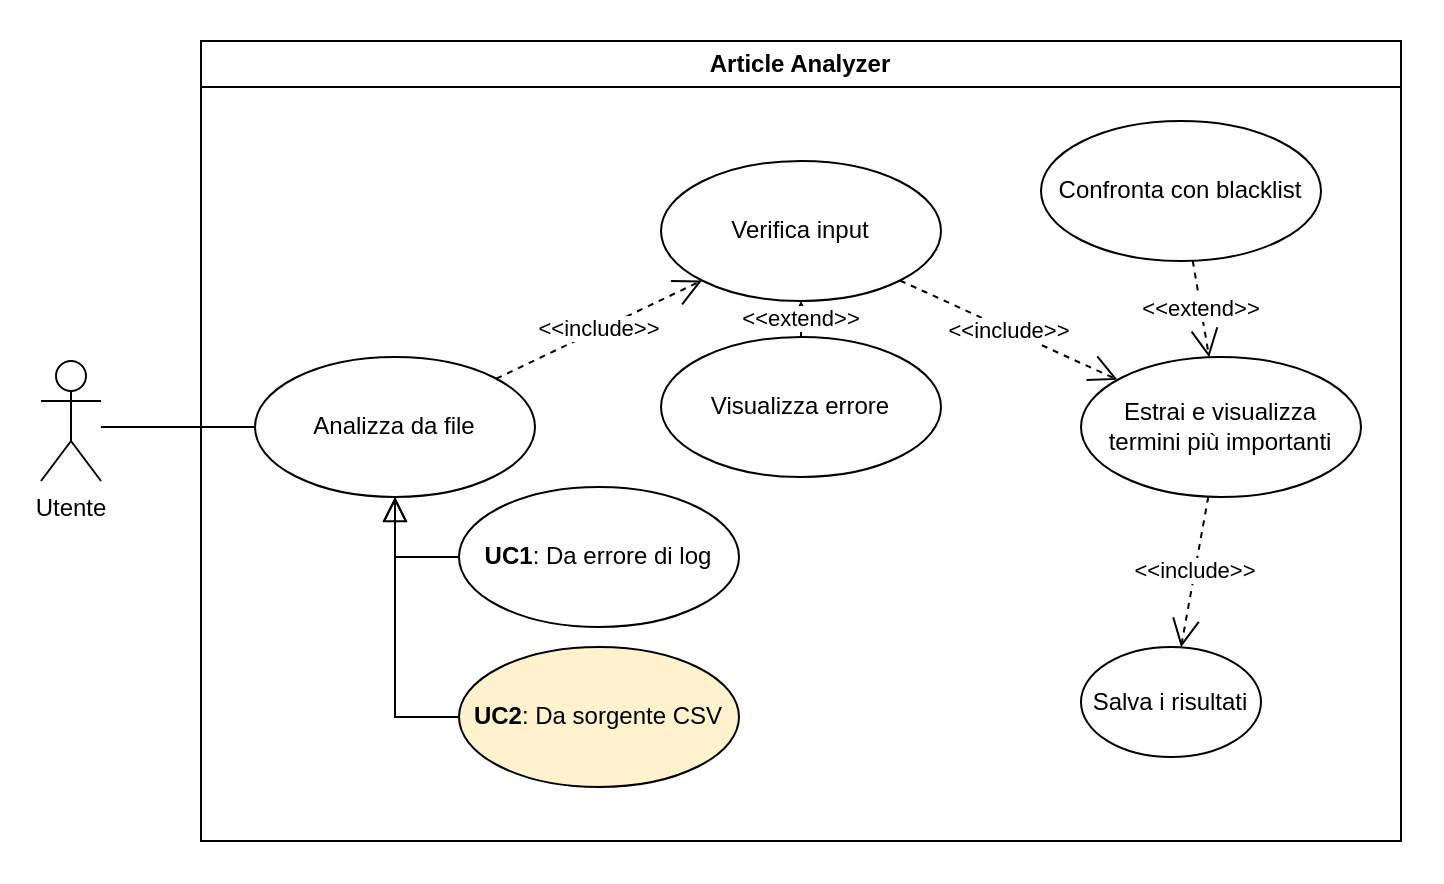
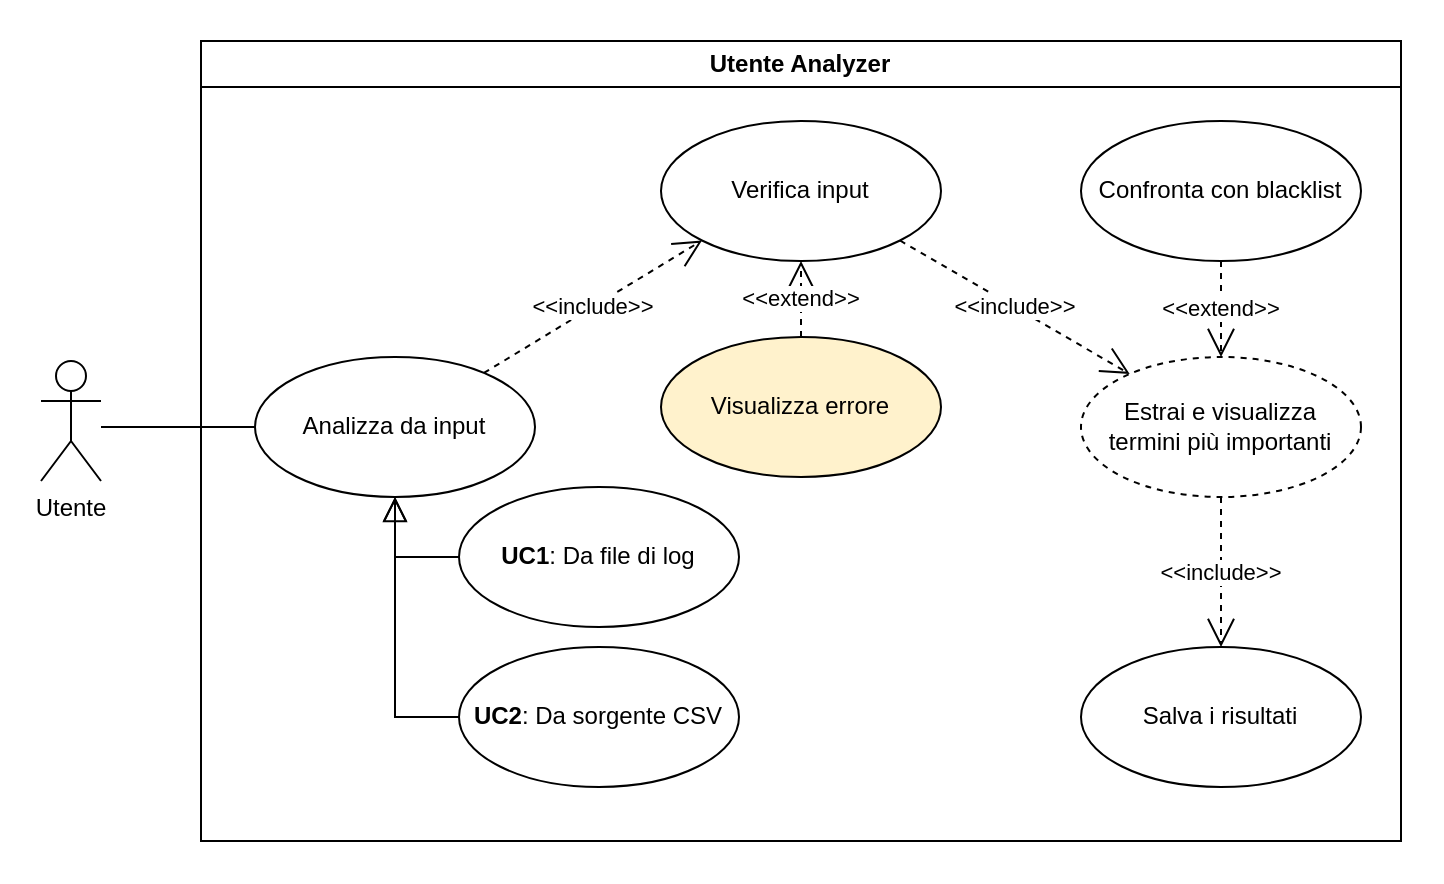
  <mxCell id="0" />
  <mxCell id="1" parent="0" />
- <mxCell id="2" value="Article Analyzer" style="swimlane;whiteSpace=wrap;html=1;" parent="1" vertex="1"><mxGeometry x="100" y="20" width="600" height="400" as="geometry"><mxRectangle x="170" y="40" width="130" height="30" as="alternateBounds" /></mxGeometry></mxCell>
- <mxCell id="3" value="Analizza da file" style="ellipse;whiteSpace=wrap;html=1;" parent="2" vertex="1"><mxGeometry x="27" y="158" width="140" height="70" as="geometry" /></mxCell>
- <mxCell id="4" value="Verifica input" style="ellipse;whiteSpace=wrap;html=1;" parent="2" vertex="1"><mxGeometry x="230" y="60" width="140" height="70" as="geometry" /></mxCell>
+ <mxCell id="2" value="Utente Analyzer" style="swimlane;whiteSpace=wrap;html=1;" parent="1" vertex="1"><mxGeometry x="100" y="20" width="600" height="400" as="geometry"><mxRectangle x="170" y="40" width="130" height="30" as="alternateBounds" /></mxGeometry></mxCell>
+ <mxCell id="3" value="Analizza da input" style="ellipse;whiteSpace=wrap;html=1;" parent="2" vertex="1"><mxGeometry x="27" y="158" width="140" height="70" as="geometry" /></mxCell>
+ <mxCell id="4" value="Verifica input" style="ellipse;whiteSpace=wrap;html=1;" parent="2" vertex="1"><mxGeometry x="230" y="40" width="140" height="70" as="geometry" /></mxCell>
  <mxCell id="5" value="&amp;lt;&amp;lt;include&amp;gt;&amp;gt;" style="endArrow=open;endSize=12;dashed=1;html=1;rounded=0;entryX=0;entryY=1;entryDx=0;entryDy=0;" parent="2" source="3" target="4" edge="1"><mxGeometry width="160" relative="1" as="geometry"><mxPoint x="117" y="143" as="sourcePoint" /><mxPoint x="187" y="163" as="targetPoint" /></mxGeometry></mxCell>
- <mxCell id="6" value="Estrai e visualizza&lt;br&gt;termini più importanti" style="ellipse;whiteSpace=wrap;html=1;" parent="2" vertex="1"><mxGeometry x="440" y="158" width="140" height="70" as="geometry" /></mxCell>
- <mxCell id="7" value="Confronta con blacklist" style="ellipse;whiteSpace=wrap;html=1;" parent="2" vertex="1"><mxGeometry x="420" y="40" width="140" height="70" as="geometry" /></mxCell>
+ <mxCell id="6" value="Estrai e visualizza&lt;br&gt;termini più importanti" style="ellipse;whiteSpace=wrap;html=1;dashed=1;" parent="2" vertex="1"><mxGeometry x="440" y="158" width="140" height="70" as="geometry" /></mxCell>
+ <mxCell id="7" value="Confronta con blacklist" style="ellipse;whiteSpace=wrap;html=1;" parent="2" vertex="1"><mxGeometry x="440" y="40" width="140" height="70" as="geometry" /></mxCell>
  <mxCell id="8" value="&amp;lt;&amp;lt;extend&amp;gt;&amp;gt;" style="endArrow=open;endSize=12;dashed=1;html=1;rounded=0;" parent="2" source="7" target="6" edge="1"><mxGeometry width="160" relative="1" as="geometry"><mxPoint x="117" y="263" as="sourcePoint" /><mxPoint x="277" y="263" as="targetPoint" /></mxGeometry></mxCell>
- <mxCell id="9" value="&lt;b&gt;UC2&lt;/b&gt;: Da sorgente CSV" style="ellipse;whiteSpace=wrap;html=1;fillColor=#fff2cc;" parent="2" vertex="1"><mxGeometry x="129" y="303" width="140" height="70" as="geometry" /></mxCell>
- <mxCell id="10" value="&lt;b&gt;UC1&lt;/b&gt;: Da errore di log" style="ellipse;whiteSpace=wrap;html=1;" parent="2" vertex="1"><mxGeometry x="129" y="223" width="140" height="70" as="geometry" /></mxCell>
+ <mxCell id="9" value="&lt;b&gt;UC2&lt;/b&gt;: Da sorgente CSV" style="ellipse;whiteSpace=wrap;html=1;" parent="2" vertex="1"><mxGeometry x="129" y="303" width="140" height="70" as="geometry" /></mxCell>
+ <mxCell id="10" value="&lt;b&gt;UC1&lt;/b&gt;: Da file di log" style="ellipse;whiteSpace=wrap;html=1;" parent="2" vertex="1"><mxGeometry x="129" y="223" width="140" height="70" as="geometry" /></mxCell>
  <mxCell id="11" value="" style="endArrow=block;endSize=10;endFill=0;shadow=0;strokeWidth=1;rounded=0;edgeStyle=elbowEdgeStyle;elbow=vertical;entryX=0.5;entryY=1;entryDx=0;entryDy=0;exitX=0;exitY=0.5;exitDx=0;exitDy=0;" parent="2" source="9" target="3" edge="1"><mxGeometry width="160" relative="1" as="geometry"><mxPoint x="182" y="523" as="sourcePoint" /><mxPoint x="87" y="228" as="targetPoint" /><Array as="points"><mxPoint x="97" y="338" /></Array></mxGeometry></mxCell>
  <mxCell id="12" value="" style="endArrow=open;endSize=10;endFill=0;shadow=0;strokeWidth=1;rounded=0;edgeStyle=elbowEdgeStyle;elbow=vertical;entryX=0.5;entryY=1;entryDx=0;entryDy=0;exitX=0;exitY=0.5;exitDx=0;exitDy=0;" parent="2" source="10" target="3" edge="1"><mxGeometry width="160" relative="1" as="geometry"><mxPoint x="147" y="348" as="sourcePoint" /><mxPoint x="87" y="228" as="targetPoint" /><Array as="points"><mxPoint x="107" y="258" /></Array></mxGeometry></mxCell>
  <mxCell id="13" value="&amp;lt;&amp;lt;include&amp;gt;&amp;gt;" style="endArrow=open;endSize=12;dashed=1;html=1;rounded=0;" parent="2" source="6" target="14" edge="1"><mxGeometry width="160" relative="1" as="geometry"><mxPoint x="477" y="287.5" as="sourcePoint" /><mxPoint x="457" y="213" as="targetPoint" /></mxGeometry></mxCell>
- <mxCell id="14" value="Salva i risultati" style="ellipse;whiteSpace=wrap;html=1;" parent="2" vertex="1"><mxGeometry x="440" y="303" width="90" height="55" as="geometry" /></mxCell>
+ <mxCell id="14" value="Salva i risultati" style="ellipse;whiteSpace=wrap;html=1;" parent="2" vertex="1"><mxGeometry x="440" y="303" width="140" height="70" as="geometry" /></mxCell>
  <mxCell id="15" value="&amp;lt;&amp;lt;include&amp;gt;&amp;gt;" style="endArrow=open;endSize=12;dashed=1;html=1;rounded=0;exitX=1;exitY=1;exitDx=0;exitDy=0;" parent="2" source="4" target="6" edge="1"><mxGeometry width="160" relative="1" as="geometry"><mxPoint x="107" y="168" as="sourcePoint" /><mxPoint x="160" y="100" as="targetPoint" /></mxGeometry></mxCell>
- <mxCell id="16" value="Visualizza errore" style="ellipse;whiteSpace=wrap;html=1;" parent="2" vertex="1"><mxGeometry x="230" y="148" width="140" height="70" as="geometry" /></mxCell>
+ <mxCell id="16" value="Visualizza errore" style="ellipse;whiteSpace=wrap;html=1;fillColor=#fff2cc;" parent="2" vertex="1"><mxGeometry x="230" y="148" width="140" height="70" as="geometry" /></mxCell>
  <mxCell id="17" value="&amp;lt;&amp;lt;extend&amp;gt;&amp;gt;" style="endArrow=open;endSize=12;dashed=1;html=1;rounded=0;exitX=0.5;exitY=0;exitDx=0;exitDy=0;entryX=0.5;entryY=1;entryDx=0;entryDy=0;" parent="2" source="16" target="4" edge="1"><mxGeometry width="160" relative="1" as="geometry"><mxPoint x="136" y="210" as="sourcePoint" /><mxPoint x="9" y="15" as="targetPoint" /></mxGeometry></mxCell>
  <mxCell id="18" value="" style="group" parent="1" vertex="1" connectable="0"><mxGeometry x="20" y="180" width="30" height="60" as="geometry" /></mxCell>
  <mxCell id="19" value="Utente" style="shape=umlActor;verticalLabelPosition=bottom;verticalAlign=top;html=1;" parent="18" vertex="1"><mxGeometry width="30" height="60" as="geometry" /></mxCell>
  <mxCell id="20" value="" style="endArrow=none;html=1;rounded=0;entryX=0;entryY=0.5;entryDx=0;entryDy=0;" parent="18" target="3" edge="1"><mxGeometry width="50" height="50" relative="1" as="geometry"><mxPoint x="30" y="33" as="sourcePoint" /><mxPoint x="154.0" y="65" as="targetPoint" /></mxGeometry></mxCell>
